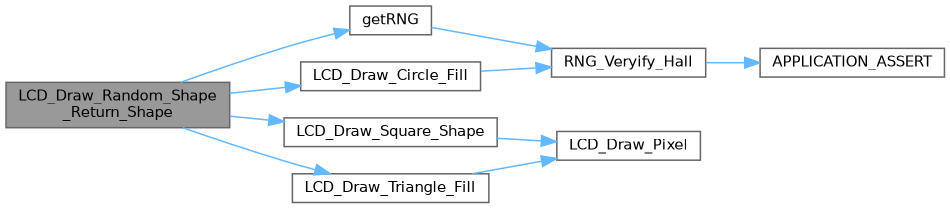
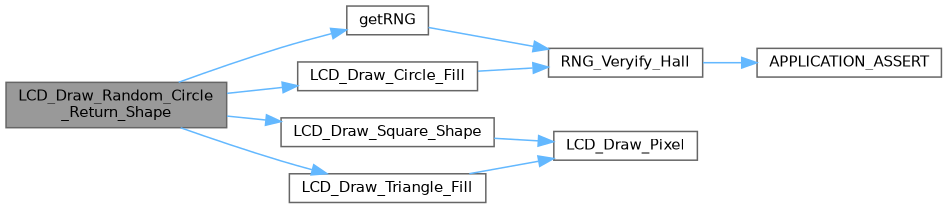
  digraph {
    rankdir=LR
    node [color=grey40 fillcolor=white fontname=Helvetica fontsize=10 shape=box style=filled]
    edge [color=steelblue1 fontname=Helvetica fontsize=10 labelfontname=Helvetica labelfontsize=10 style=solid]
-   n1 [color=gray40 fillcolor=grey60 fontcolor=black height=0.2 label="LCD_Draw_Random_Shape\l_Return_Shape" width=0.4]
+   n1 [color=gray40 fillcolor=grey60 fontcolor=black height=0.2 label="LCD_Draw_Random_Circle\l_Return_Shape" width=0.4]
    n2 [height=0.2 label=getRNG width=0.4]
    n3 [height=0.2 label=LCD_Draw_Circle_Fill width=0.4]
    n4 [height=0.2 label=LCD_Draw_Square_Shape width=0.4]
    n5 [height=0.2 label=LCD_Draw_Triangle_Fill width=0.4]
    n6 [height=0.2 label=RNG_Veryify_Hall width=0.4]
    n7 [height=0.2 label=LCD_Draw_Pixel width=0.4]
    n8 [height=0.2 label=APPLICATION_ASSERT width=0.4]
    n1 -> n2
    n1 -> n3
    n1 -> n4
    n1 -> n5
    n2 -> n6
    n3 -> n6
    n4 -> n7
    n5 -> n7
    n6 -> n8
  }
